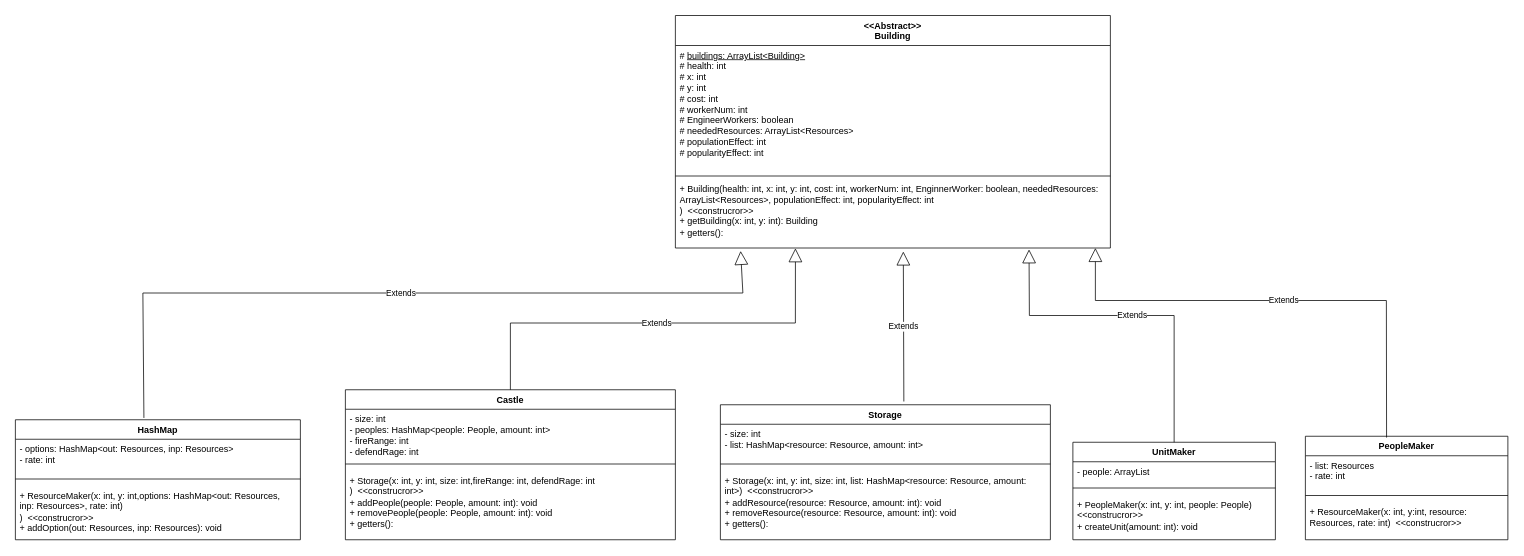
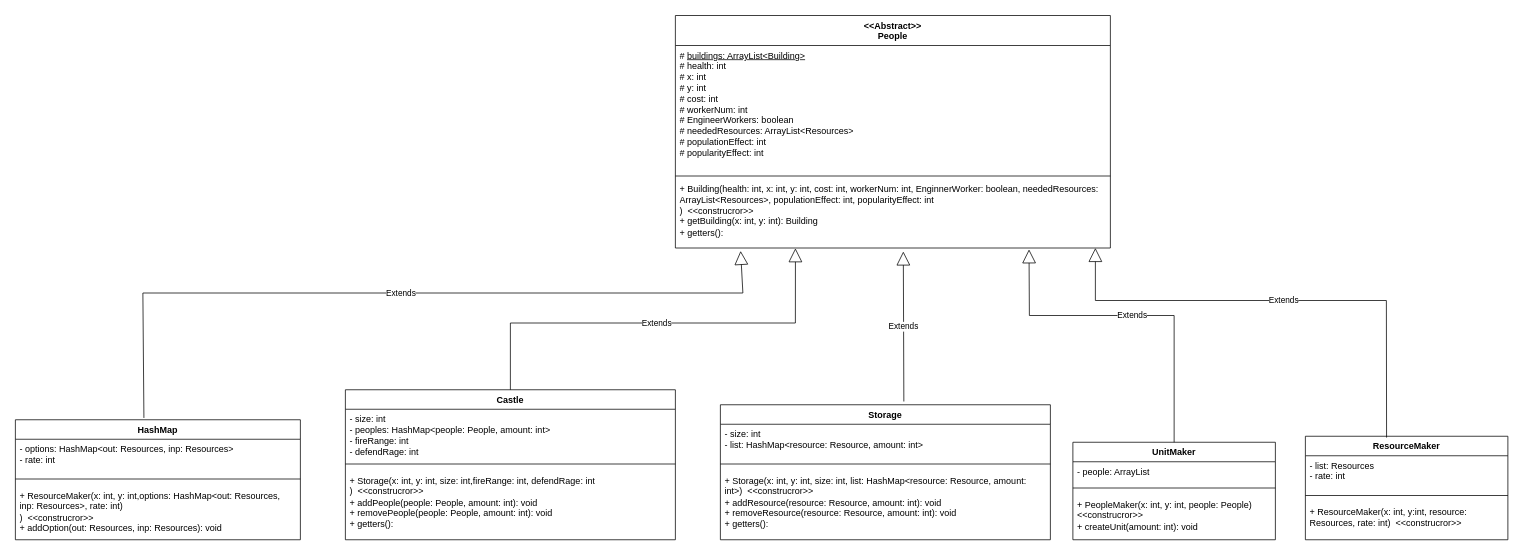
  <mxCell id="0" />
  <mxCell id="1" parent="0" />
- <mxCell id="2" value="&amp;lt;&amp;lt;Abstract&amp;gt;&amp;gt;&lt;br&gt;Building" style="swimlane;fontStyle=1;align=center;verticalAlign=top;childLayout=stackLayout;horizontal=1;startSize=40;horizontalStack=0;resizeParent=1;resizeParentMax=0;resizeLast=0;collapsible=1;marginBottom=0;whiteSpace=wrap;html=1;" parent="1" vertex="1"><mxGeometry x="900" y="20" width="580" height="310" as="geometry" /></mxCell>
+ <mxCell id="2" value="&amp;lt;&amp;lt;Abstract&amp;gt;&amp;gt;&lt;br&gt;People" style="swimlane;fontStyle=1;align=center;verticalAlign=top;childLayout=stackLayout;horizontal=1;startSize=40;horizontalStack=0;resizeParent=1;resizeParentMax=0;resizeLast=0;collapsible=1;marginBottom=0;whiteSpace=wrap;html=1;" parent="1" vertex="1"><mxGeometry x="900" y="20" width="580" height="310" as="geometry" /></mxCell>
  <mxCell id="3" value="# &lt;u&gt;buildings: ArrayList&amp;lt;Building&amp;gt;&lt;/u&gt;&lt;br&gt;# health: int&lt;br&gt;# x: int&lt;br style=&quot;border-color: var(--border-color);&quot;&gt;# y: int&lt;br&gt;# cost: int&lt;br&gt;# workerNum: int&lt;br&gt;# EngineerWorkers: boolean&lt;br&gt;# neededResources: ArrayList&amp;lt;Resources&amp;gt;&lt;br&gt;# populationEffect: int&lt;br&gt;# popularityEffect: int" style="text;strokeColor=none;fillColor=none;align=left;verticalAlign=top;spacingLeft=4;spacingRight=4;overflow=hidden;rotatable=0;points=[[0,0.5],[1,0.5]];portConstraint=eastwest;whiteSpace=wrap;html=1;" parent="2" vertex="1"><mxGeometry y="40" width="580" height="170" as="geometry" /></mxCell>
  <mxCell id="4" value="" style="line;strokeWidth=1;fillColor=none;align=left;verticalAlign=middle;spacingTop=-1;spacingLeft=3;spacingRight=3;rotatable=0;labelPosition=right;points=[];portConstraint=eastwest;strokeColor=inherit;" parent="2" vertex="1"><mxGeometry y="210" width="580" height="8" as="geometry" /></mxCell>
  <mxCell id="5" value="+ Building(health: int, x: int, y: int, cost: int, workerNum: int, EnginnerWorker: boolean, neededResources: ArrayList&amp;lt;Resources&amp;gt;, populationEffect: int, popularityEffect: int&lt;br&gt;)&amp;nbsp; &amp;lt;&amp;lt;construcror&amp;gt;&amp;gt;&lt;br&gt;+ getBuilding(x: int, y: int): Building&lt;br&gt;+ getters():" style="text;strokeColor=none;fillColor=none;align=left;verticalAlign=top;spacingLeft=4;spacingRight=4;overflow=hidden;rotatable=0;points=[[0,0.5],[1,0.5]];portConstraint=eastwest;whiteSpace=wrap;html=1;" parent="2" vertex="1"><mxGeometry y="218" width="580" height="92" as="geometry" /></mxCell>
  <mxCell id="6" value="UnitMaker" style="swimlane;fontStyle=1;align=center;verticalAlign=top;childLayout=stackLayout;horizontal=1;startSize=26;horizontalStack=0;resizeParent=1;resizeParentMax=0;resizeLast=0;collapsible=1;marginBottom=0;whiteSpace=wrap;html=1;" parent="1" vertex="1"><mxGeometry x="1430" y="589" width="270" height="130" as="geometry" /></mxCell>
  <mxCell id="7" value="- people: ArrayList&lt;br&gt;" style="text;strokeColor=none;fillColor=none;align=left;verticalAlign=top;spacingLeft=4;spacingRight=4;overflow=hidden;rotatable=0;points=[[0,0.5],[1,0.5]];portConstraint=eastwest;whiteSpace=wrap;html=1;" parent="6" vertex="1"><mxGeometry y="26" width="270" height="26" as="geometry" /></mxCell>
  <mxCell id="8" value="" style="line;strokeWidth=1;fillColor=none;align=left;verticalAlign=middle;spacingTop=-1;spacingLeft=3;spacingRight=3;rotatable=0;labelPosition=right;points=[];portConstraint=eastwest;strokeColor=inherit;" parent="6" vertex="1"><mxGeometry y="52" width="270" height="18" as="geometry" /></mxCell>
  <mxCell id="9" value="+ PeopleMaker(x: int, y: int, people: People)&amp;nbsp; &amp;lt;&amp;lt;construcror&amp;gt;&amp;gt;&lt;br&gt;+ createUnit(amount: int): void" style="text;strokeColor=none;fillColor=none;align=left;verticalAlign=top;spacingLeft=4;spacingRight=4;overflow=hidden;rotatable=0;points=[[0,0.5],[1,0.5]];portConstraint=eastwest;whiteSpace=wrap;html=1;" parent="6" vertex="1"><mxGeometry y="70" width="270" height="60" as="geometry" /></mxCell>
  <mxCell id="10" value="Extends" style="endArrow=block;endSize=16;endFill=0;html=1;rounded=0;exitX=0.5;exitY=0;exitDx=0;exitDy=0;entryX=0.813;entryY=1.02;entryDx=0;entryDy=0;entryPerimeter=0;" parent="1" source="6" target="5" edge="1"><mxGeometry width="160" relative="1" as="geometry"><mxPoint x="1470" y="320" as="sourcePoint" /><mxPoint x="1630" y="320" as="targetPoint" /><Array as="points"><mxPoint x="1565" y="420" /><mxPoint x="1372" y="420" /></Array></mxGeometry></mxCell>
- <mxCell id="11" value="PeopleMaker" style="swimlane;fontStyle=1;align=center;verticalAlign=top;childLayout=stackLayout;horizontal=1;startSize=26;horizontalStack=0;resizeParent=1;resizeParentMax=0;resizeLast=0;collapsible=1;marginBottom=0;whiteSpace=wrap;html=1;" parent="1" vertex="1"><mxGeometry x="1740" y="581" width="270" height="138" as="geometry" /></mxCell>
+ <mxCell id="11" value="ResourceMaker" style="swimlane;fontStyle=1;align=center;verticalAlign=top;childLayout=stackLayout;horizontal=1;startSize=26;horizontalStack=0;resizeParent=1;resizeParentMax=0;resizeLast=0;collapsible=1;marginBottom=0;whiteSpace=wrap;html=1;" parent="1" vertex="1"><mxGeometry x="1740" y="581" width="270" height="138" as="geometry" /></mxCell>
  <mxCell id="12" value="- list: Resources&lt;br&gt;- rate: int" style="text;strokeColor=none;fillColor=none;align=left;verticalAlign=top;spacingLeft=4;spacingRight=4;overflow=hidden;rotatable=0;points=[[0,0.5],[1,0.5]];portConstraint=eastwest;whiteSpace=wrap;html=1;" parent="11" vertex="1"><mxGeometry y="26" width="270" height="44" as="geometry" /></mxCell>
  <mxCell id="13" value="" style="line;strokeWidth=1;fillColor=none;align=left;verticalAlign=middle;spacingTop=-1;spacingLeft=3;spacingRight=3;rotatable=0;labelPosition=right;points=[];portConstraint=eastwest;strokeColor=inherit;" parent="11" vertex="1"><mxGeometry y="70" width="270" height="18" as="geometry" /></mxCell>
  <mxCell id="14" value="+ ResourceMaker(x: int, y:int, resource: Resources, rate: int)&amp;nbsp; &amp;lt;&amp;lt;construcror&amp;gt;&amp;gt;" style="text;strokeColor=none;fillColor=none;align=left;verticalAlign=top;spacingLeft=4;spacingRight=4;overflow=hidden;rotatable=0;points=[[0,0.5],[1,0.5]];portConstraint=eastwest;whiteSpace=wrap;html=1;" parent="11" vertex="1"><mxGeometry y="88" width="270" height="50" as="geometry" /></mxCell>
  <mxCell id="15" value="HashMap" style="swimlane;fontStyle=1;align=center;verticalAlign=top;childLayout=stackLayout;horizontal=1;startSize=26;horizontalStack=0;resizeParent=1;resizeParentMax=0;resizeLast=0;collapsible=1;marginBottom=0;whiteSpace=wrap;html=1;" parent="1" vertex="1"><mxGeometry x="20" y="559" width="380" height="160" as="geometry" /></mxCell>
  <mxCell id="16" value="- options: HashMap&amp;lt;out: Resources, inp: Resources&amp;gt;&lt;br&gt;- rate: int" style="text;strokeColor=none;fillColor=none;align=left;verticalAlign=top;spacingLeft=4;spacingRight=4;overflow=hidden;rotatable=0;points=[[0,0.5],[1,0.5]];portConstraint=eastwest;whiteSpace=wrap;html=1;" parent="15" vertex="1"><mxGeometry y="26" width="380" height="44" as="geometry" /></mxCell>
  <mxCell id="17" value="" style="line;strokeWidth=1;fillColor=none;align=left;verticalAlign=middle;spacingTop=-1;spacingLeft=3;spacingRight=3;rotatable=0;labelPosition=right;points=[];portConstraint=eastwest;strokeColor=inherit;" parent="15" vertex="1"><mxGeometry y="70" width="380" height="18" as="geometry" /></mxCell>
  <mxCell id="18" value="+ ResourceMaker(x: int, y: int,options: HashMap&amp;lt;out: Resources, inp: Resources&amp;gt;, rate: int)&lt;br&gt;)&amp;nbsp; &amp;lt;&amp;lt;construcror&amp;gt;&amp;gt;&lt;br&gt;+ addOption(out: Resources, inp: Resources): void" style="text;strokeColor=none;fillColor=none;align=left;verticalAlign=top;spacingLeft=4;spacingRight=4;overflow=hidden;rotatable=0;points=[[0,0.5],[1,0.5]];portConstraint=eastwest;whiteSpace=wrap;html=1;" parent="15" vertex="1"><mxGeometry y="88" width="380" height="72" as="geometry" /></mxCell>
  <mxCell id="19" value="Storage" style="swimlane;fontStyle=1;align=center;verticalAlign=top;childLayout=stackLayout;horizontal=1;startSize=26;horizontalStack=0;resizeParent=1;resizeParentMax=0;resizeLast=0;collapsible=1;marginBottom=0;whiteSpace=wrap;html=1;" parent="1" vertex="1"><mxGeometry x="960" y="539" width="440" height="180" as="geometry" /></mxCell>
  <mxCell id="20" value="- size: int&lt;br&gt;- list: HashMap&amp;lt;resource: Resource, amount: int&amp;gt;" style="text;strokeColor=none;fillColor=none;align=left;verticalAlign=top;spacingLeft=4;spacingRight=4;overflow=hidden;rotatable=0;points=[[0,0.5],[1,0.5]];portConstraint=eastwest;whiteSpace=wrap;html=1;" parent="19" vertex="1"><mxGeometry y="26" width="440" height="44" as="geometry" /></mxCell>
  <mxCell id="21" value="" style="line;strokeWidth=1;fillColor=none;align=left;verticalAlign=middle;spacingTop=-1;spacingLeft=3;spacingRight=3;rotatable=0;labelPosition=right;points=[];portConstraint=eastwest;strokeColor=inherit;" parent="19" vertex="1"><mxGeometry y="70" width="440" height="18" as="geometry" /></mxCell>
  <mxCell id="22" value="+ Storage(x: int, y: int, size: int, list: HashMap&amp;lt;resource: Resource, amount: int&amp;gt;)&amp;nbsp; &amp;lt;&amp;lt;construcror&amp;gt;&amp;gt;&lt;br&gt;+ addResource(resource: Resource, amount: int): void&lt;br&gt;+ removeResource(resource: Resource, amount: int): void&lt;br&gt;+ getters():&amp;nbsp;" style="text;strokeColor=none;fillColor=none;align=left;verticalAlign=top;spacingLeft=4;spacingRight=4;overflow=hidden;rotatable=0;points=[[0,0.5],[1,0.5]];portConstraint=eastwest;whiteSpace=wrap;html=1;" parent="19" vertex="1"><mxGeometry y="88" width="440" height="92" as="geometry" /></mxCell>
  <mxCell id="23" value="Castle" style="swimlane;fontStyle=1;align=center;verticalAlign=top;childLayout=stackLayout;horizontal=1;startSize=26;horizontalStack=0;resizeParent=1;resizeParentMax=0;resizeLast=0;collapsible=1;marginBottom=0;whiteSpace=wrap;html=1;" parent="1" vertex="1"><mxGeometry x="460" y="519" width="440" height="200" as="geometry" /></mxCell>
  <mxCell id="24" value="- size: int&lt;br&gt;- peoples: HashMap&amp;lt;people: People, amount: int&amp;gt;&lt;br&gt;- fireRange: int&lt;br&gt;- defendRage: int" style="text;strokeColor=none;fillColor=none;align=left;verticalAlign=top;spacingLeft=4;spacingRight=4;overflow=hidden;rotatable=0;points=[[0,0.5],[1,0.5]];portConstraint=eastwest;whiteSpace=wrap;html=1;" parent="23" vertex="1"><mxGeometry y="26" width="440" height="64" as="geometry" /></mxCell>
  <mxCell id="25" value="" style="line;strokeWidth=1;fillColor=none;align=left;verticalAlign=middle;spacingTop=-1;spacingLeft=3;spacingRight=3;rotatable=0;labelPosition=right;points=[];portConstraint=eastwest;strokeColor=inherit;" parent="23" vertex="1"><mxGeometry y="90" width="440" height="18" as="geometry" /></mxCell>
  <mxCell id="26" value="+ Storage(x: int, y: int, size: int,fireRange: int, defendRage: int&lt;br&gt;)&amp;nbsp; &amp;lt;&amp;lt;construcror&amp;gt;&amp;gt;&lt;br&gt;+ addPeople(people: People, amount: int): void&lt;br&gt;+ removePeople(people: People, amount: int): void&lt;br&gt;+ getters():&amp;nbsp;" style="text;strokeColor=none;fillColor=none;align=left;verticalAlign=top;spacingLeft=4;spacingRight=4;overflow=hidden;rotatable=0;points=[[0,0.5],[1,0.5]];portConstraint=eastwest;whiteSpace=wrap;html=1;" parent="23" vertex="1"><mxGeometry y="108" width="440" height="92" as="geometry" /></mxCell>
  <mxCell id="27" value="Extends" style="endArrow=block;endSize=16;endFill=0;html=1;rounded=0;exitX=0.401;exitY=0.013;exitDx=0;exitDy=0;entryX=0.481;entryY=1;entryDx=0;entryDy=0;entryPerimeter=0;exitPerimeter=0;" parent="1" source="11" edge="1"><mxGeometry width="160" relative="1" as="geometry"><mxPoint x="1846" y="589" as="sourcePoint" /><mxPoint x="1460" y="330" as="targetPoint" /><Array as="points"><mxPoint x="1848" y="400" /><mxPoint x="1460" y="400" /></Array></mxGeometry></mxCell>
  <mxCell id="28" value="Extends" style="endArrow=block;endSize=16;endFill=0;html=1;rounded=0;entryX=0.524;entryY=1.051;entryDx=0;entryDy=0;entryPerimeter=0;exitX=0.556;exitY=-0.024;exitDx=0;exitDy=0;exitPerimeter=0;" parent="1" source="19" target="5" edge="1"><mxGeometry width="160" relative="1" as="geometry"><mxPoint x="1080" y="550" as="sourcePoint" /><mxPoint x="1240" y="550" as="targetPoint" /></mxGeometry></mxCell>
  <mxCell id="29" value="Extends" style="endArrow=block;endSize=16;endFill=0;html=1;rounded=0;entryX=0.276;entryY=1.004;entryDx=0;entryDy=0;entryPerimeter=0;exitX=0.5;exitY=0;exitDx=0;exitDy=0;" parent="1" source="23" target="5" edge="1"><mxGeometry width="160" relative="1" as="geometry"><mxPoint x="580" y="520" as="sourcePoint" /><mxPoint x="740" y="520" as="targetPoint" /><Array as="points"><mxPoint x="680" y="430" /><mxPoint x="1060" y="430" /></Array></mxGeometry></mxCell>
  <mxCell id="30" value="Extends" style="endArrow=block;endSize=16;endFill=0;html=1;rounded=0;exitX=0.451;exitY=-0.015;exitDx=0;exitDy=0;exitPerimeter=0;entryX=0.15;entryY=1.043;entryDx=0;entryDy=0;entryPerimeter=0;" parent="1" source="15" target="5" edge="1"><mxGeometry width="160" relative="1" as="geometry"><mxPoint x="190" y="520" as="sourcePoint" /><mxPoint x="350" y="520" as="targetPoint" /><Array as="points"><mxPoint x="190" y="390" /><mxPoint x="990" y="390" /></Array></mxGeometry></mxCell>
